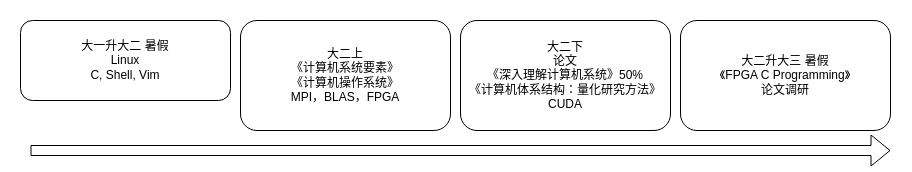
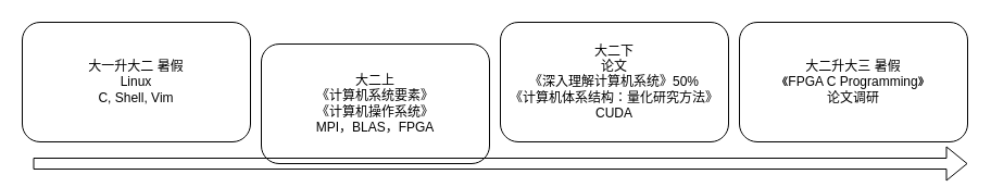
  <mxCell id="0" />
  <mxCell id="1" parent="0" />
- <mxCell id="2" value="大一升大二 暑假&lt;div&gt;Linux&lt;/div&gt;&lt;div&gt;C, Shell, Vim&lt;/div&gt;" style="rounded=1;whiteSpace=wrap;html=1;" vertex="1" parent="1"><mxGeometry x="20" y="20" width="210" height="80" as="geometry" /></mxCell>
- <mxCell id="3" value="大二上&lt;div&gt;《计算机系统要素》&lt;/div&gt;&lt;div&gt;《计算机操作系统》&lt;/div&gt;&lt;div&gt;MPI，BLAS，FPGA&lt;/div&gt;" style="rounded=1;whiteSpace=wrap;html=1;" vertex="1" parent="1"><mxGeometry x="240" y="20" width="210" height="110" as="geometry" /></mxCell>
+ <mxCell id="2" value="大一升大二 暑假&lt;div&gt;Linux&lt;/div&gt;&lt;div&gt;C, Shell, Vim&lt;/div&gt;" style="rounded=1;whiteSpace=wrap;html=1;" vertex="1" parent="1"><mxGeometry x="20" y="20" width="210" height="110" as="geometry" /></mxCell>
+ <mxCell id="3" value="大二上&lt;div&gt;《计算机系统要素》&lt;/div&gt;&lt;div&gt;《计算机操作系统》&lt;/div&gt;&lt;div&gt;MPI，BLAS，FPGA&lt;/div&gt;" style="rounded=1;whiteSpace=wrap;html=1;" vertex="1" parent="1"><mxGeometry x="240" y="40" width="210" height="110" as="geometry" /></mxCell>
  <mxCell id="4" value="大二下&lt;div&gt;论文&lt;/div&gt;&lt;div&gt;《深入理解计算机系统》50%&lt;/div&gt;&lt;div&gt;《计算机体系结构：量化研究方法》&lt;/div&gt;&lt;div&gt;CUDA&lt;/div&gt;" style="rounded=1;whiteSpace=wrap;html=1;" vertex="1" parent="1"><mxGeometry x="460" y="20" width="210" height="110" as="geometry" /></mxCell>
  <mxCell id="5" value="大二升大三 暑假&lt;div&gt;《FPGA C Programming》&lt;/div&gt;&lt;div&gt;论文调研&lt;/div&gt;" style="rounded=1;whiteSpace=wrap;html=1;" vertex="1" parent="1"><mxGeometry x="680" y="20" width="210" height="110" as="geometry" /></mxCell>
  <mxCell id="6" value="" style="shape=flexArrow;endArrow=classic;html=1;rounded=0;" edge="1" parent="1"><mxGeometry width="50" height="50" relative="1" as="geometry"><mxPoint x="30" y="150" as="sourcePoint" /><mxPoint x="890" y="150" as="targetPoint" /></mxGeometry></mxCell>
